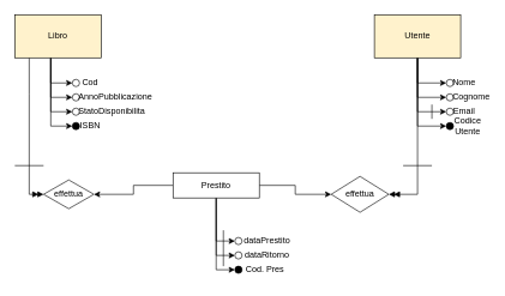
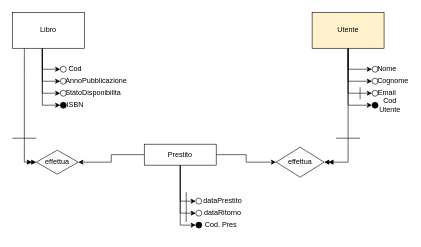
  <mxCell id="0" />
  <mxCell id="1" parent="0" />
  <mxCell id="2" style="edgeStyle=orthogonalEdgeStyle;rounded=0;orthogonalLoop=1;jettySize=auto;html=1;entryX=0;entryY=0.5;entryDx=0;entryDy=0;" parent="1" source="7" target="20" edge="1"><mxGeometry relative="1" as="geometry" /></mxCell>
  <mxCell id="3" style="edgeStyle=orthogonalEdgeStyle;rounded=0;orthogonalLoop=1;jettySize=auto;html=1;entryX=0;entryY=0.5;entryDx=0;entryDy=0;" parent="1" source="7" target="22" edge="1"><mxGeometry relative="1" as="geometry" /></mxCell>
  <mxCell id="4" style="edgeStyle=orthogonalEdgeStyle;rounded=0;orthogonalLoop=1;jettySize=auto;html=1;entryX=0;entryY=0.5;entryDx=0;entryDy=0;" parent="1" source="7" target="24" edge="1"><mxGeometry relative="1" as="geometry" /></mxCell>
  <mxCell id="5" style="edgeStyle=orthogonalEdgeStyle;rounded=0;orthogonalLoop=1;jettySize=auto;html=1;entryX=1;entryY=0.5;entryDx=0;entryDy=0;endArrow=doubleBlock;endFill=1;" parent="1" source="7" target="39" edge="1"><mxGeometry relative="1" as="geometry" /></mxCell>
  <mxCell id="6" style="edgeStyle=orthogonalEdgeStyle;rounded=0;orthogonalLoop=1;jettySize=auto;html=1;entryX=0;entryY=0.5;entryDx=0;entryDy=0;" edge="1" parent="1" source="7" target="42"><mxGeometry relative="1" as="geometry" /></mxCell>
  <mxCell id="7" value="Utente" style="rounded=0;whiteSpace=wrap;html=1;fillColor=#fff2cc;" parent="1" vertex="1"><mxGeometry x="520" y="20" width="120" height="60" as="geometry" /></mxCell>
  <mxCell id="8" style="edgeStyle=orthogonalEdgeStyle;rounded=0;orthogonalLoop=1;jettySize=auto;html=1;entryX=0;entryY=0.5;entryDx=0;entryDy=0;" parent="1" source="13" target="32" edge="1"><mxGeometry relative="1" as="geometry" /></mxCell>
  <mxCell id="9" style="edgeStyle=orthogonalEdgeStyle;rounded=0;orthogonalLoop=1;jettySize=auto;html=1;entryX=0;entryY=0.5;entryDx=0;entryDy=0;" parent="1" source="13" target="34" edge="1"><mxGeometry relative="1" as="geometry" /></mxCell>
  <mxCell id="10" style="edgeStyle=orthogonalEdgeStyle;rounded=0;orthogonalLoop=1;jettySize=auto;html=1;entryX=1;entryY=0.5;entryDx=0;entryDy=0;endArrow=classic;endFill=1;" parent="1" source="13" target="37" edge="1"><mxGeometry relative="1" as="geometry" /></mxCell>
  <mxCell id="11" value="" style="edgeStyle=orthogonalEdgeStyle;rounded=0;orthogonalLoop=1;jettySize=auto;html=1;" parent="1" source="13" target="39" edge="1"><mxGeometry relative="1" as="geometry" /></mxCell>
  <mxCell id="12" style="edgeStyle=orthogonalEdgeStyle;rounded=0;orthogonalLoop=1;jettySize=auto;html=1;entryX=0;entryY=0.5;entryDx=0;entryDy=0;" edge="1" parent="1" source="13" target="46"><mxGeometry relative="1" as="geometry" /></mxCell>
  <mxCell id="13" value="Prestito" style="rounded=0;whiteSpace=wrap;html=1;" parent="1" vertex="1"><mxGeometry x="240" y="240" width="120" height="35" as="geometry" /></mxCell>
  <mxCell id="14" style="edgeStyle=orthogonalEdgeStyle;rounded=0;orthogonalLoop=1;jettySize=auto;html=1;entryX=0;entryY=0.5;entryDx=0;entryDy=0;" parent="1" source="19" target="26" edge="1"><mxGeometry relative="1" as="geometry"><Array as="points"><mxPoint x="70" y="115" /></Array></mxGeometry></mxCell>
  <mxCell id="15" style="edgeStyle=orthogonalEdgeStyle;rounded=0;orthogonalLoop=1;jettySize=auto;html=1;entryX=0;entryY=0.5;entryDx=0;entryDy=0;" parent="1" source="19" target="28" edge="1"><mxGeometry relative="1" as="geometry"><Array as="points"><mxPoint x="70" y="135" /></Array></mxGeometry></mxCell>
  <mxCell id="16" style="edgeStyle=orthogonalEdgeStyle;rounded=0;orthogonalLoop=1;jettySize=auto;html=1;entryX=0;entryY=0.5;entryDx=0;entryDy=0;" parent="1" source="19" target="30" edge="1"><mxGeometry relative="1" as="geometry"><Array as="points"><mxPoint x="70" y="155" /></Array></mxGeometry></mxCell>
  <mxCell id="17" style="edgeStyle=orthogonalEdgeStyle;rounded=0;orthogonalLoop=1;jettySize=auto;html=1;endArrow=doubleBlock;endFill=1;" parent="1" source="19" target="37" edge="1"><mxGeometry relative="1" as="geometry"><mxPoint x="40" y="250" as="targetPoint" /><Array as="points"><mxPoint x="40" y="130" /><mxPoint x="40" y="130" /></Array></mxGeometry></mxCell>
  <mxCell id="18" style="edgeStyle=orthogonalEdgeStyle;rounded=0;orthogonalLoop=1;jettySize=auto;html=1;entryX=0;entryY=0.5;entryDx=0;entryDy=0;exitX=0.417;exitY=1;exitDx=0;exitDy=0;exitPerimeter=0;" edge="1" parent="1" source="19" target="44"><mxGeometry relative="1" as="geometry" /></mxCell>
- <mxCell id="19" value="Libro" style="rounded=0;whiteSpace=wrap;html=1;fillColor=#fff2cc;" parent="1" vertex="1"><mxGeometry x="20" y="20" width="120" height="60" as="geometry" /></mxCell>
+ <mxCell id="19" value="Libro" style="rounded=0;whiteSpace=wrap;html=1;" parent="1" vertex="1"><mxGeometry x="20" y="20" width="120" height="60" as="geometry" /></mxCell>
  <mxCell id="20" value="" style="ellipse;whiteSpace=wrap;html=1;aspect=fixed;" parent="1" vertex="1"><mxGeometry x="620" y="110" width="10" height="10" as="geometry" /></mxCell>
  <mxCell id="21" value="Nome" style="text;html=1;align=center;verticalAlign=middle;whiteSpace=wrap;rounded=0;" parent="1" vertex="1"><mxGeometry x="630" y="100" width="30" height="30" as="geometry" /></mxCell>
  <mxCell id="22" value="" style="ellipse;whiteSpace=wrap;html=1;aspect=fixed;" parent="1" vertex="1"><mxGeometry x="620" y="130" width="10" height="10" as="geometry" /></mxCell>
  <mxCell id="23" value="Cognome" style="text;html=1;align=center;verticalAlign=middle;whiteSpace=wrap;rounded=0;" parent="1" vertex="1"><mxGeometry x="630" y="120" width="50" height="30" as="geometry" /></mxCell>
  <mxCell id="24" value="" style="ellipse;whiteSpace=wrap;html=1;aspect=fixed;" parent="1" vertex="1"><mxGeometry x="620" y="150" width="10" height="10" as="geometry" /></mxCell>
  <mxCell id="25" value="Email" style="text;html=1;align=center;verticalAlign=middle;whiteSpace=wrap;rounded=0;" parent="1" vertex="1"><mxGeometry x="630" y="140" width="30" height="30" as="geometry" /></mxCell>
  <mxCell id="26" value="" style="ellipse;whiteSpace=wrap;html=1;aspect=fixed;" parent="1" vertex="1"><mxGeometry x="100" y="110" width="10" height="10" as="geometry" /></mxCell>
  <mxCell id="27" value="Cod" style="text;html=1;align=center;verticalAlign=middle;whiteSpace=wrap;rounded=0;" parent="1" vertex="1"><mxGeometry x="110" y="100" width="30" height="30" as="geometry" /></mxCell>
  <mxCell id="28" value="" style="ellipse;whiteSpace=wrap;html=1;aspect=fixed;" parent="1" vertex="1"><mxGeometry x="100" y="130" width="10" height="10" as="geometry" /></mxCell>
  <mxCell id="29" value="AnnoPubblicazione" style="text;html=1;align=center;verticalAlign=middle;whiteSpace=wrap;rounded=0;" parent="1" vertex="1"><mxGeometry x="110" y="120" width="100" height="30" as="geometry" /></mxCell>
  <mxCell id="30" value="" style="ellipse;whiteSpace=wrap;html=1;aspect=fixed;" parent="1" vertex="1"><mxGeometry x="100" y="150" width="10" height="10" as="geometry" /></mxCell>
  <mxCell id="31" value="StatoDisponibilita" style="text;html=1;align=center;verticalAlign=middle;whiteSpace=wrap;rounded=0;" parent="1" vertex="1"><mxGeometry x="110" y="140" width="90" height="30" as="geometry" /></mxCell>
  <mxCell id="32" value="" style="ellipse;whiteSpace=wrap;html=1;aspect=fixed;" parent="1" vertex="1"><mxGeometry x="326" y="330" width="10" height="10" as="geometry" /></mxCell>
  <mxCell id="33" value="dataPrestito" style="text;html=1;align=center;verticalAlign=middle;whiteSpace=wrap;rounded=0;" parent="1" vertex="1"><mxGeometry x="336" y="320" width="70" height="30" as="geometry" /></mxCell>
  <mxCell id="34" value="" style="ellipse;whiteSpace=wrap;html=1;aspect=fixed;" parent="1" vertex="1"><mxGeometry x="326" y="350" width="10" height="10" as="geometry" /></mxCell>
  <mxCell id="35" value="dataRitorno" style="text;html=1;align=center;verticalAlign=middle;whiteSpace=wrap;rounded=0;" parent="1" vertex="1"><mxGeometry x="336" y="340" width="70" height="30" as="geometry" /></mxCell>
  <mxCell id="36" value="" style="endArrow=none;html=1;rounded=0;" parent="1" edge="1"><mxGeometry width="50" height="50" relative="1" as="geometry"><mxPoint x="310" y="370" as="sourcePoint" /><mxPoint x="310" y="320" as="targetPoint" /></mxGeometry></mxCell>
  <mxCell id="37" value="effettua" style="rhombus;whiteSpace=wrap;html=1;" parent="1" vertex="1"><mxGeometry x="60" y="250" width="70" height="40" as="geometry" /></mxCell>
  <mxCell id="38" value="" style="endArrow=none;html=1;rounded=0;" parent="1" edge="1"><mxGeometry width="50" height="50" relative="1" as="geometry"><mxPoint x="60" y="230" as="sourcePoint" /><mxPoint x="20" y="230" as="targetPoint" /></mxGeometry></mxCell>
  <mxCell id="39" value="effettua" style="rhombus;whiteSpace=wrap;html=1;rounded=0;" parent="1" vertex="1"><mxGeometry x="460" y="245" width="80" height="50" as="geometry" /></mxCell>
  <mxCell id="40" value="" style="endArrow=none;html=1;rounded=0;" parent="1" edge="1"><mxGeometry width="50" height="50" relative="1" as="geometry"><mxPoint x="600" y="230" as="sourcePoint" /><mxPoint x="560" y="230" as="targetPoint" /></mxGeometry></mxCell>
  <mxCell id="41" value="" style="endArrow=none;html=1;rounded=0;" edge="1" parent="1"><mxGeometry width="50" height="50" relative="1" as="geometry"><mxPoint x="600" y="165" as="sourcePoint" /><mxPoint x="600" y="145" as="targetPoint" /></mxGeometry></mxCell>
  <mxCell id="42" value="" style="ellipse;whiteSpace=wrap;html=1;aspect=fixed;fillColor=#000000;" vertex="1" parent="1"><mxGeometry x="620" y="170" width="10" height="10" as="geometry" /></mxCell>
- <mxCell id="43" value="Codice Utente" style="text;html=1;align=center;verticalAlign=middle;whiteSpace=wrap;rounded=0;" vertex="1" parent="1"><mxGeometry x="630" y="160" width="40" height="30" as="geometry" /></mxCell>
+ <mxCell id="43" value="Cod Utente" style="text;html=1;align=center;verticalAlign=middle;whiteSpace=wrap;rounded=0;" vertex="1" parent="1"><mxGeometry x="630" y="160" width="40" height="30" as="geometry" /></mxCell>
  <mxCell id="44" value="" style="ellipse;whiteSpace=wrap;html=1;aspect=fixed;fillColor=#000000;" vertex="1" parent="1"><mxGeometry x="100" y="170" width="10" height="10" as="geometry" /></mxCell>
  <mxCell id="45" value="ISBN" style="text;html=1;align=center;verticalAlign=middle;whiteSpace=wrap;rounded=0;" vertex="1" parent="1"><mxGeometry x="110" y="160" width="30" height="30" as="geometry" /></mxCell>
  <mxCell id="46" value="" style="ellipse;whiteSpace=wrap;html=1;aspect=fixed;fillColor=#000000;" vertex="1" parent="1"><mxGeometry x="326" y="370" width="10" height="10" as="geometry" /></mxCell>
  <mxCell id="47" value="Cod. Pres" style="text;html=1;align=center;verticalAlign=middle;whiteSpace=wrap;rounded=0;" vertex="1" parent="1"><mxGeometry x="336" y="360" width="64" height="30" as="geometry" /></mxCell>
